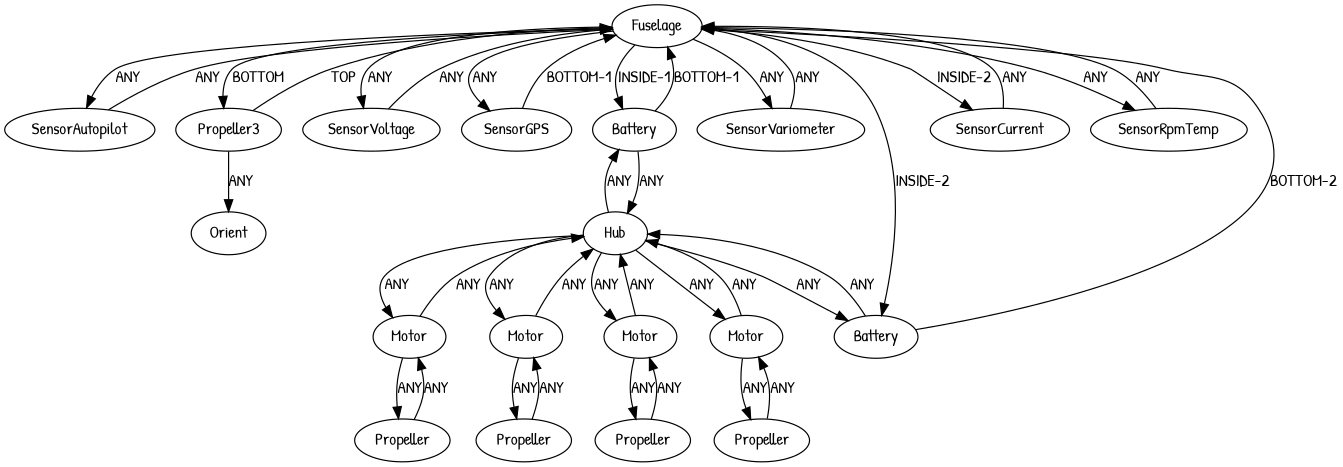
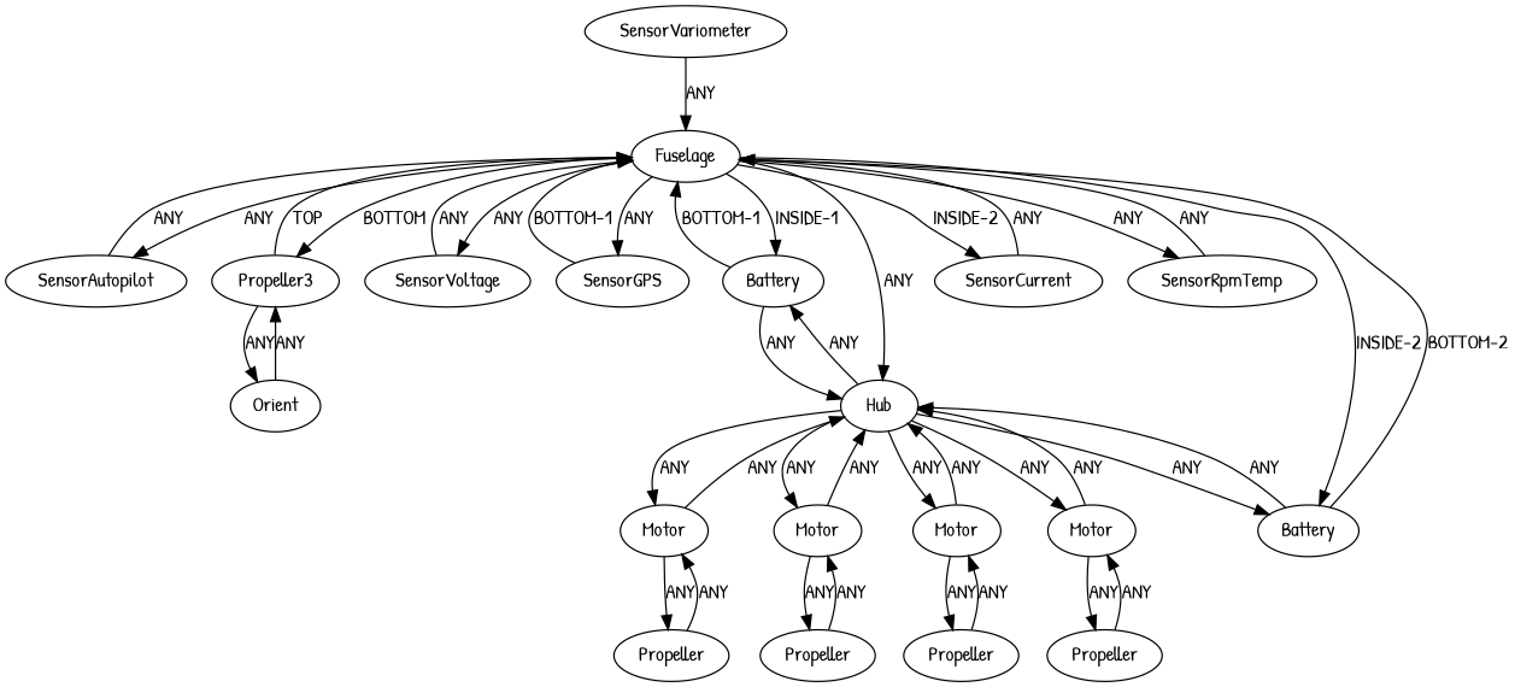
  digraph {
    fontname="Patrick Hand"
    node [fontname="Patrick Hand"]
    edge [fontname="Patrick Hand"]
    n1 [instance=Fuselage_instance_1 label=Fuselage]
    n2 [instance=SensorAutopilot_instance_1 label=SensorAutopilot]
    n3 [instance=Hub3_instance_4 label=Propeller3]
    n4 [instance=SensorVoltage_instance_1 label=SensorVoltage]
    n5 [instance=SensorGPS_instance_1 label=SensorGPS]
    n6 [instance=Battery_instance_1 label=Battery]
    n7 [instance=SensorVariometer_instance_1 label=SensorVariometer]
    n8 [instance=Battery_instance_2 label=Battery]
    n9 [instance=SensorCurrent_instance_1 label=SensorCurrent]
    n10 [instance=SensorRpmTemp_instance_1 label=SensorRpmTemp]
    n11 [instance=Orient label=Orient]
    n12 [instance=BatteryController_instance_1 label=Hub]
    n13 [instance=Motor_instance_1 label=Motor]
    n14 [instance=Propeller_instance_1 label=Propeller]
    n15 [instance=Motor_instance_2 label=Motor]
    n16 [instance=Motor_instance_3 label=Motor]
    n17 [instance=Motor_instance_4 label=Motor]
    n18 [instance=Propeller_instance_2 label=Propeller]
    n19 [instance=Propeller_instance_3 label=Propeller]
    n20 [instance=Propeller_instance_4 label=Propeller]
    n1 -> n2 [label=ANY]
    n1 -> n3 [label=BOTTOM]
    n1 -> n4 [label=ANY]
    n1 -> n5 [label=ANY]
    n1 -> n6 [label="INSIDE-1"]
-   n1 -> n7 [label=ANY]
+   n1 -> n12 [label=ANY]
    n1 -> n8 [label="INSIDE-2"]
    n1 -> n9 [label="INSIDE-2"]
    n1 -> n10 [label=ANY]
    n2 -> n1 [label=ANY]
    n3 -> n1 [label=TOP]
    n3 -> n11 [label=ANY]
    n4 -> n1 [label=ANY]
    n5 -> n1 [label="BOTTOM-1"]
    n6 -> n1 [label="BOTTOM-1"]
    n6 -> n12 [label=ANY]
    n7 -> n1 [label=ANY]
    n8 -> n1 [label="BOTTOM-2"]
    n8 -> n12 [label=ANY]
    n9 -> n1 [label=ANY]
    n10 -> n1 [label=ANY]
+   n11 -> n3 [label=ANY]
    n12 -> n6 [label=ANY]
    n12 -> n8 [label=ANY]
    n12 -> n13 [label=ANY]
    n12 -> n15 [label=ANY]
    n12 -> n16 [label=ANY]
    n12 -> n17 [label=ANY]
    n13 -> n12 [label=ANY]
    n13 -> n14 [label=ANY]
    n14 -> n13 [label=ANY]
    n15 -> n12 [label=ANY]
    n15 -> n18 [label=ANY]
    n16 -> n12 [label=ANY]
    n16 -> n19 [label=ANY]
    n17 -> n12 [label=ANY]
    n17 -> n20 [label=ANY]
    n18 -> n15 [label=ANY]
    n19 -> n16 [label=ANY]
    n20 -> n17 [label=ANY]
  }
